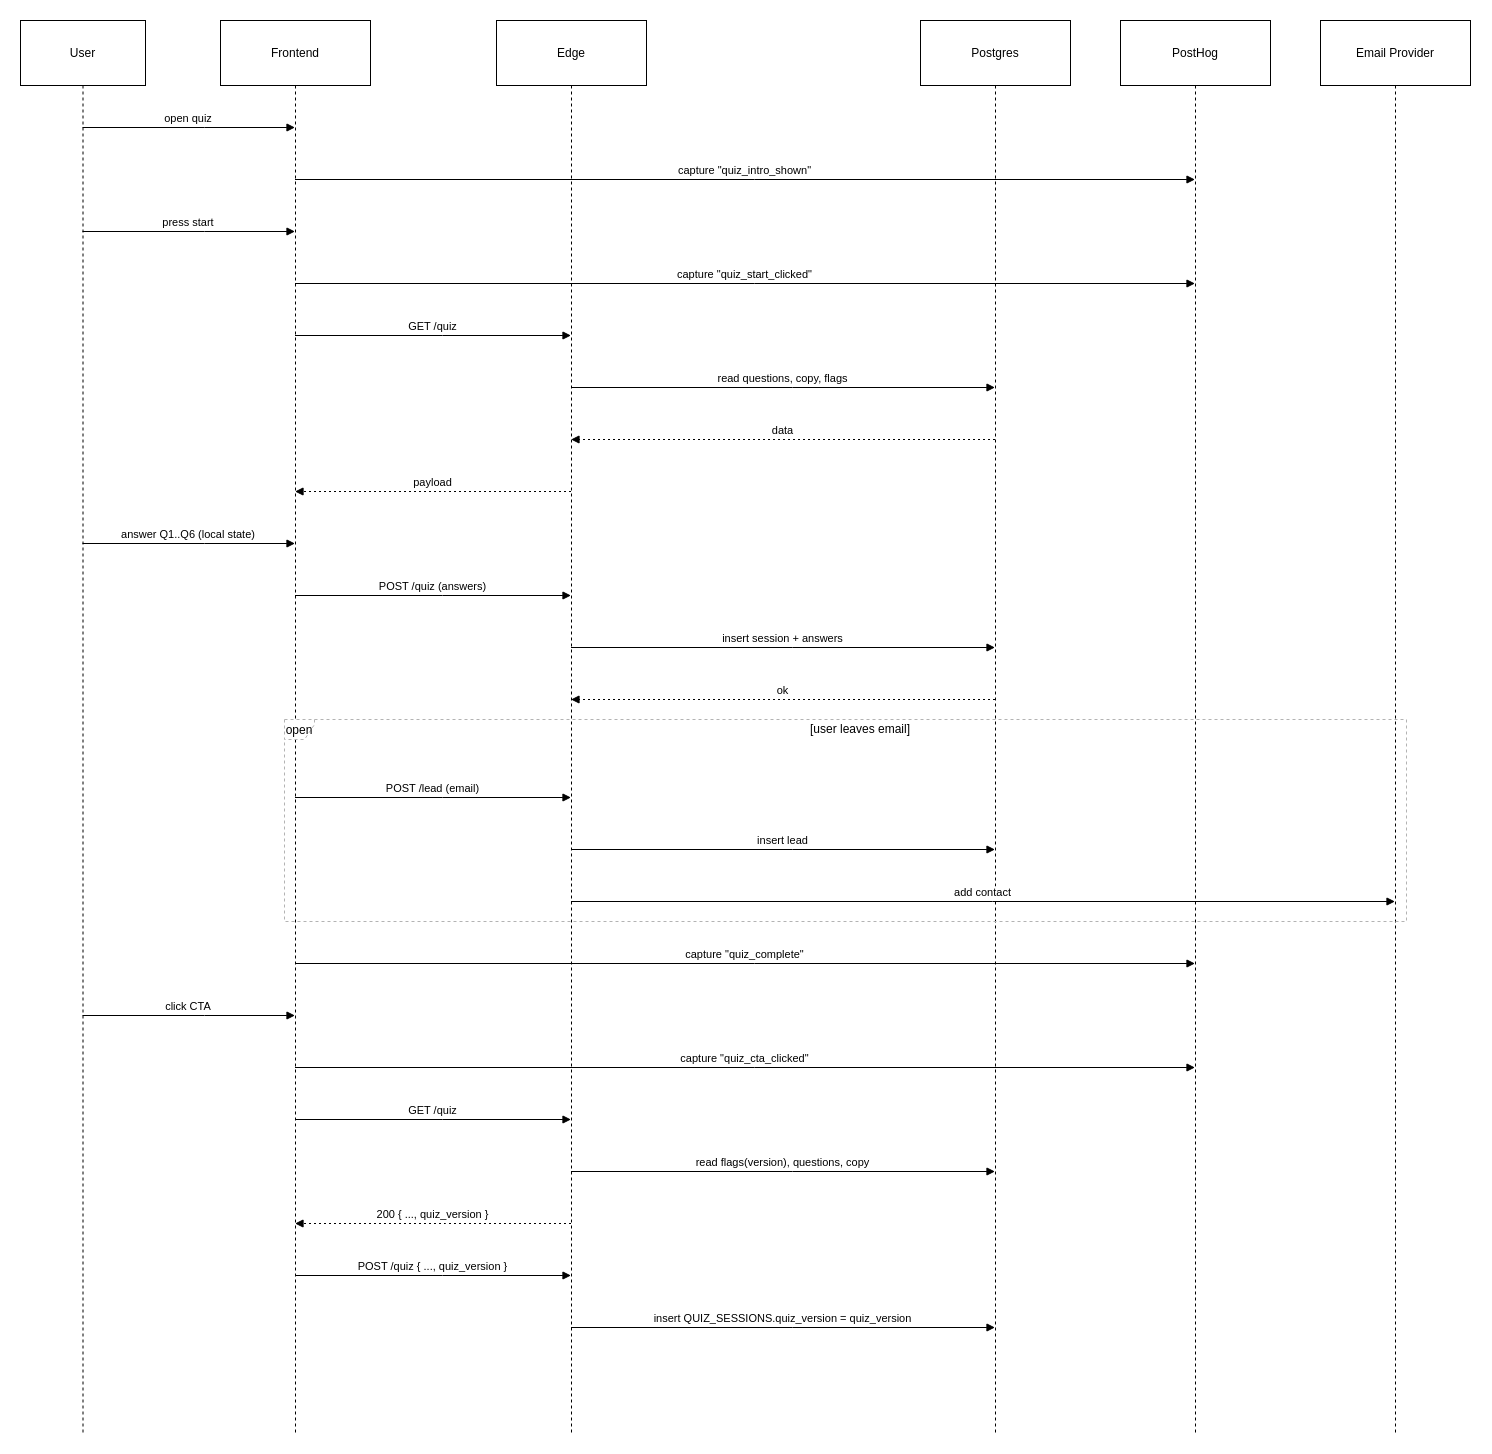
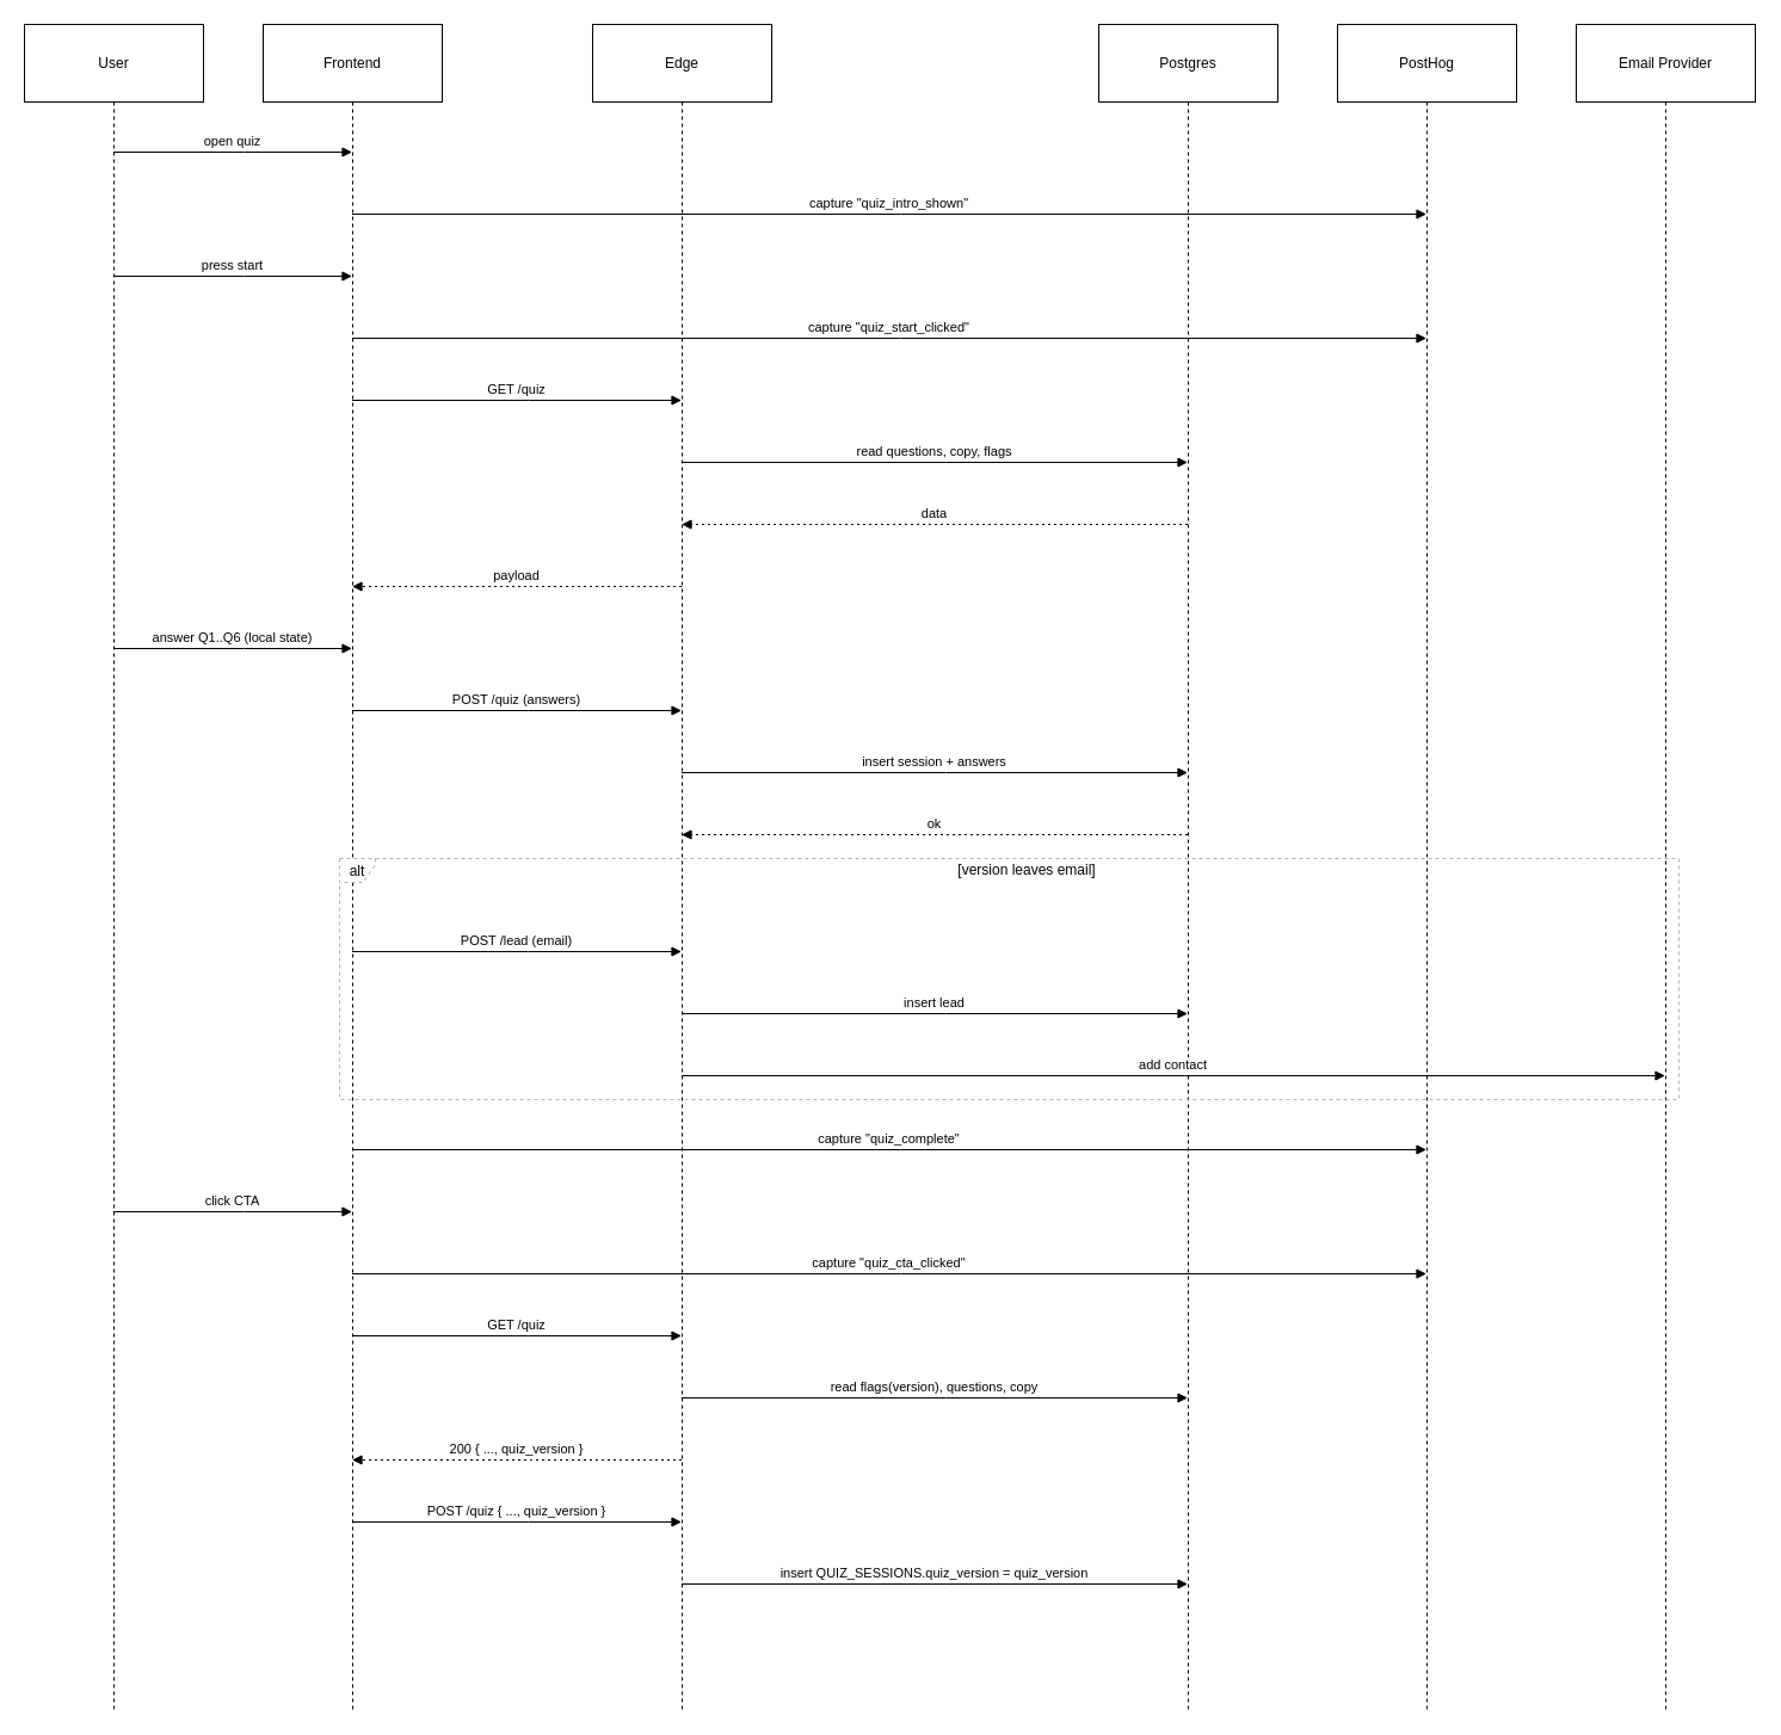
  <mxCell id="0" />
  <mxCell id="1" parent="0" />
- <mxCell id="2" value="User" style="shape=umlLifeline;perimeter=lifelinePerimeter;whiteSpace=wrap;container=1;dropTarget=0;collapsible=0;recursiveResize=0;outlineConnect=0;portConstraint=eastwest;newEdgeStyle={&quot;edgeStyle&quot;:&quot;elbowEdgeStyle&quot;,&quot;elbow&quot;:&quot;vertical&quot;,&quot;curved&quot;:0,&quot;rounded&quot;:0};size=65;" vertex="1" parent="1"><mxGeometry x="20" y="20" width="125" height="1412" as="geometry" /></mxCell>
+ <mxCell id="2" value="User" style="shape=umlLifeline;perimeter=lifelinePerimeter;whiteSpace=wrap;container=1;dropTarget=0;collapsible=0;recursiveResize=0;outlineConnect=0;portConstraint=eastwest;newEdgeStyle={&quot;edgeStyle&quot;:&quot;elbowEdgeStyle&quot;,&quot;elbow&quot;:&quot;vertical&quot;,&quot;curved&quot;:0,&quot;rounded&quot;:0};size=65;" vertex="1" parent="1"><mxGeometry x="20" y="20" width="150" height="1412" as="geometry" /></mxCell>
  <mxCell id="3" value="Frontend" style="shape=umlLifeline;perimeter=lifelinePerimeter;whiteSpace=wrap;container=1;dropTarget=0;collapsible=0;recursiveResize=0;outlineConnect=0;portConstraint=eastwest;newEdgeStyle={&quot;edgeStyle&quot;:&quot;elbowEdgeStyle&quot;,&quot;elbow&quot;:&quot;vertical&quot;,&quot;curved&quot;:0,&quot;rounded&quot;:0};size=65;" vertex="1" parent="1"><mxGeometry x="220" y="20" width="150" height="1412" as="geometry" /></mxCell>
  <mxCell id="4" value="Edge" style="shape=umlLifeline;perimeter=lifelinePerimeter;whiteSpace=wrap;container=1;dropTarget=0;collapsible=0;recursiveResize=0;outlineConnect=0;portConstraint=eastwest;newEdgeStyle={&quot;edgeStyle&quot;:&quot;elbowEdgeStyle&quot;,&quot;elbow&quot;:&quot;vertical&quot;,&quot;curved&quot;:0,&quot;rounded&quot;:0};size=65;" vertex="1" parent="1"><mxGeometry x="496" y="20" width="150" height="1412" as="geometry" /></mxCell>
  <mxCell id="5" value="Postgres" style="shape=umlLifeline;perimeter=lifelinePerimeter;whiteSpace=wrap;container=1;dropTarget=0;collapsible=0;recursiveResize=0;outlineConnect=0;portConstraint=eastwest;newEdgeStyle={&quot;edgeStyle&quot;:&quot;elbowEdgeStyle&quot;,&quot;elbow&quot;:&quot;vertical&quot;,&quot;curved&quot;:0,&quot;rounded&quot;:0};size=65;" vertex="1" parent="1"><mxGeometry x="920" y="20" width="150" height="1412" as="geometry" /></mxCell>
  <mxCell id="6" value="PostHog" style="shape=umlLifeline;perimeter=lifelinePerimeter;whiteSpace=wrap;container=1;dropTarget=0;collapsible=0;recursiveResize=0;outlineConnect=0;portConstraint=eastwest;newEdgeStyle={&quot;edgeStyle&quot;:&quot;elbowEdgeStyle&quot;,&quot;elbow&quot;:&quot;vertical&quot;,&quot;curved&quot;:0,&quot;rounded&quot;:0};size=65;" vertex="1" parent="1"><mxGeometry x="1120" y="20" width="150" height="1412" as="geometry" /></mxCell>
  <mxCell id="7" value="Email Provider" style="shape=umlLifeline;perimeter=lifelinePerimeter;whiteSpace=wrap;container=1;dropTarget=0;collapsible=0;recursiveResize=0;outlineConnect=0;portConstraint=eastwest;newEdgeStyle={&quot;edgeStyle&quot;:&quot;elbowEdgeStyle&quot;,&quot;elbow&quot;:&quot;vertical&quot;,&quot;curved&quot;:0,&quot;rounded&quot;:0};size=65;" vertex="1" parent="1"><mxGeometry x="1320" y="20" width="150" height="1412" as="geometry" /></mxCell>
- <mxCell id="8" value="open" style="shape=umlFrame;dashed=1;pointerEvents=0;dropTarget=0;strokeColor=#B3B3B3;height=20;width=30" vertex="1" parent="1"><mxGeometry x="284" y="719" width="1122" height="202" as="geometry" /></mxCell>
- <mxCell id="9" value="[user leaves email]" style="text;strokeColor=none;fillColor=none;align=center;verticalAlign=middle;whiteSpace=wrap;" vertex="1" parent="8"><mxGeometry x="30" width="1092" height="20" as="geometry" /></mxCell>
+ <mxCell id="8" value="alt" style="shape=umlFrame;dashed=1;pointerEvents=0;dropTarget=0;strokeColor=#B3B3B3;height=20;width=30" vertex="1" parent="1"><mxGeometry x="284" y="719" width="1122" height="202" as="geometry" /></mxCell>
+ <mxCell id="9" value="[version leaves email]" style="text;strokeColor=none;fillColor=none;align=center;verticalAlign=middle;whiteSpace=wrap;" vertex="1" parent="8"><mxGeometry x="30" width="1092" height="20" as="geometry" /></mxCell>
  <mxCell id="10" value="open quiz" style="verticalAlign=bottom;edgeStyle=elbowEdgeStyle;elbow=vertical;curved=0;rounded=0;endArrow=block;" edge="1" parent="1" source="2" target="3"><mxGeometry relative="1" as="geometry"><Array as="points"><mxPoint x="204" y="127" /></Array></mxGeometry></mxCell>
  <mxCell id="11" value="capture &quot;quiz_intro_shown&quot;" style="verticalAlign=bottom;edgeStyle=elbowEdgeStyle;elbow=vertical;curved=0;rounded=0;endArrow=block;" edge="1" parent="1" source="3" target="6"><mxGeometry relative="1" as="geometry"><Array as="points"><mxPoint x="754" y="179" /></Array></mxGeometry></mxCell>
  <mxCell id="12" value="press start" style="verticalAlign=bottom;edgeStyle=elbowEdgeStyle;elbow=vertical;curved=0;rounded=0;endArrow=block;" edge="1" parent="1" source="2" target="3"><mxGeometry relative="1" as="geometry"><Array as="points"><mxPoint x="204" y="231" /></Array></mxGeometry></mxCell>
  <mxCell id="13" value="capture &quot;quiz_start_clicked&quot;" style="verticalAlign=bottom;edgeStyle=elbowEdgeStyle;elbow=vertical;curved=0;rounded=0;endArrow=block;" edge="1" parent="1" source="3" target="6"><mxGeometry relative="1" as="geometry"><Array as="points"><mxPoint x="754" y="283" /></Array></mxGeometry></mxCell>
  <mxCell id="14" value="GET /quiz" style="verticalAlign=bottom;edgeStyle=elbowEdgeStyle;elbow=vertical;curved=0;rounded=0;endArrow=block;" edge="1" parent="1" source="3" target="4"><mxGeometry relative="1" as="geometry"><Array as="points"><mxPoint x="442" y="335" /></Array></mxGeometry></mxCell>
  <mxCell id="15" value="read questions, copy, flags" style="verticalAlign=bottom;edgeStyle=elbowEdgeStyle;elbow=vertical;curved=0;rounded=0;endArrow=block;" edge="1" parent="1" source="4" target="5"><mxGeometry relative="1" as="geometry"><Array as="points"><mxPoint x="792" y="387" /></Array></mxGeometry></mxCell>
  <mxCell id="16" value="data" style="verticalAlign=bottom;edgeStyle=elbowEdgeStyle;elbow=vertical;curved=0;rounded=0;dashed=1;dashPattern=2 3;endArrow=block;" edge="1" parent="1" source="5" target="4"><mxGeometry relative="1" as="geometry"><Array as="points"><mxPoint x="795" y="439" /></Array></mxGeometry></mxCell>
  <mxCell id="17" value="payload" style="verticalAlign=bottom;edgeStyle=elbowEdgeStyle;elbow=vertical;curved=0;rounded=0;dashed=1;dashPattern=2 3;endArrow=block;" edge="1" parent="1" source="4" target="3"><mxGeometry relative="1" as="geometry"><Array as="points"><mxPoint x="445" y="491" /></Array></mxGeometry></mxCell>
  <mxCell id="18" value="answer Q1..Q6 (local state)" style="verticalAlign=bottom;edgeStyle=elbowEdgeStyle;elbow=vertical;curved=0;rounded=0;endArrow=block;" edge="1" parent="1" source="2" target="3"><mxGeometry relative="1" as="geometry"><Array as="points"><mxPoint x="204" y="543" /></Array></mxGeometry></mxCell>
  <mxCell id="19" value="POST /quiz (answers)" style="verticalAlign=bottom;edgeStyle=elbowEdgeStyle;elbow=vertical;curved=0;rounded=0;endArrow=block;" edge="1" parent="1" source="3" target="4"><mxGeometry relative="1" as="geometry"><Array as="points"><mxPoint x="442" y="595" /></Array></mxGeometry></mxCell>
  <mxCell id="20" value="insert session + answers" style="verticalAlign=bottom;edgeStyle=elbowEdgeStyle;elbow=vertical;curved=0;rounded=0;endArrow=block;" edge="1" parent="1" source="4" target="5"><mxGeometry relative="1" as="geometry"><Array as="points"><mxPoint x="792" y="647" /></Array></mxGeometry></mxCell>
  <mxCell id="21" value="ok" style="verticalAlign=bottom;edgeStyle=elbowEdgeStyle;elbow=vertical;curved=0;rounded=0;dashed=1;dashPattern=2 3;endArrow=block;" edge="1" parent="1" source="5" target="4"><mxGeometry relative="1" as="geometry"><Array as="points"><mxPoint x="795" y="699" /></Array></mxGeometry></mxCell>
  <mxCell id="22" value="POST /lead (email)" style="verticalAlign=bottom;edgeStyle=elbowEdgeStyle;elbow=vertical;curved=0;rounded=0;endArrow=block;" edge="1" parent="1" source="3" target="4"><mxGeometry relative="1" as="geometry"><Array as="points"><mxPoint x="442" y="797" /></Array></mxGeometry></mxCell>
  <mxCell id="23" value="insert lead" style="verticalAlign=bottom;edgeStyle=elbowEdgeStyle;elbow=vertical;curved=0;rounded=0;endArrow=block;" edge="1" parent="1" source="4" target="5"><mxGeometry relative="1" as="geometry"><Array as="points"><mxPoint x="792" y="849" /></Array></mxGeometry></mxCell>
  <mxCell id="24" value="add contact" style="verticalAlign=bottom;edgeStyle=elbowEdgeStyle;elbow=vertical;curved=0;rounded=0;endArrow=block;" edge="1" parent="1" source="4" target="7"><mxGeometry relative="1" as="geometry"><Array as="points"><mxPoint x="992" y="901" /></Array></mxGeometry></mxCell>
  <mxCell id="25" value="capture &quot;quiz_complete&quot;" style="verticalAlign=bottom;edgeStyle=elbowEdgeStyle;elbow=vertical;curved=0;rounded=0;endArrow=block;" edge="1" parent="1" source="3" target="6"><mxGeometry relative="1" as="geometry"><Array as="points"><mxPoint x="754" y="963" /></Array></mxGeometry></mxCell>
  <mxCell id="26" value="click CTA" style="verticalAlign=bottom;edgeStyle=elbowEdgeStyle;elbow=vertical;curved=0;rounded=0;endArrow=block;" edge="1" parent="1" source="2" target="3"><mxGeometry relative="1" as="geometry"><Array as="points"><mxPoint x="204" y="1015" /></Array></mxGeometry></mxCell>
  <mxCell id="27" value="capture &quot;quiz_cta_clicked&quot;" style="verticalAlign=bottom;edgeStyle=elbowEdgeStyle;elbow=vertical;curved=0;rounded=0;endArrow=block;" edge="1" parent="1" source="3" target="6"><mxGeometry relative="1" as="geometry"><Array as="points"><mxPoint x="754" y="1067" /></Array></mxGeometry></mxCell>
  <mxCell id="28" value="GET /quiz" style="verticalAlign=bottom;edgeStyle=elbowEdgeStyle;elbow=vertical;curved=0;rounded=0;endArrow=block;" edge="1" parent="1" source="3" target="4"><mxGeometry relative="1" as="geometry"><Array as="points"><mxPoint x="442" y="1119" /></Array></mxGeometry></mxCell>
  <mxCell id="29" value="read flags(version), questions, copy" style="verticalAlign=bottom;edgeStyle=elbowEdgeStyle;elbow=vertical;curved=0;rounded=0;endArrow=block;" edge="1" parent="1" source="4" target="5"><mxGeometry relative="1" as="geometry"><Array as="points"><mxPoint x="792" y="1171" /></Array></mxGeometry></mxCell>
  <mxCell id="30" value="200 { ..., quiz_version }" style="verticalAlign=bottom;edgeStyle=elbowEdgeStyle;elbow=vertical;curved=0;rounded=0;dashed=1;dashPattern=2 3;endArrow=block;" edge="1" parent="1" source="4" target="3"><mxGeometry relative="1" as="geometry"><Array as="points"><mxPoint x="445" y="1223" /></Array></mxGeometry></mxCell>
  <mxCell id="31" value="POST /quiz { ..., quiz_version }" style="verticalAlign=bottom;edgeStyle=elbowEdgeStyle;elbow=vertical;curved=0;rounded=0;endArrow=block;" edge="1" parent="1" source="3" target="4"><mxGeometry relative="1" as="geometry"><Array as="points"><mxPoint x="442" y="1275" /></Array></mxGeometry></mxCell>
  <mxCell id="32" value="insert QUIZ_SESSIONS.quiz_version = quiz_version" style="verticalAlign=bottom;edgeStyle=elbowEdgeStyle;elbow=vertical;curved=0;rounded=0;endArrow=block;" edge="1" parent="1" source="4" target="5"><mxGeometry relative="1" as="geometry"><Array as="points"><mxPoint x="792" y="1327" /></Array></mxGeometry></mxCell>
